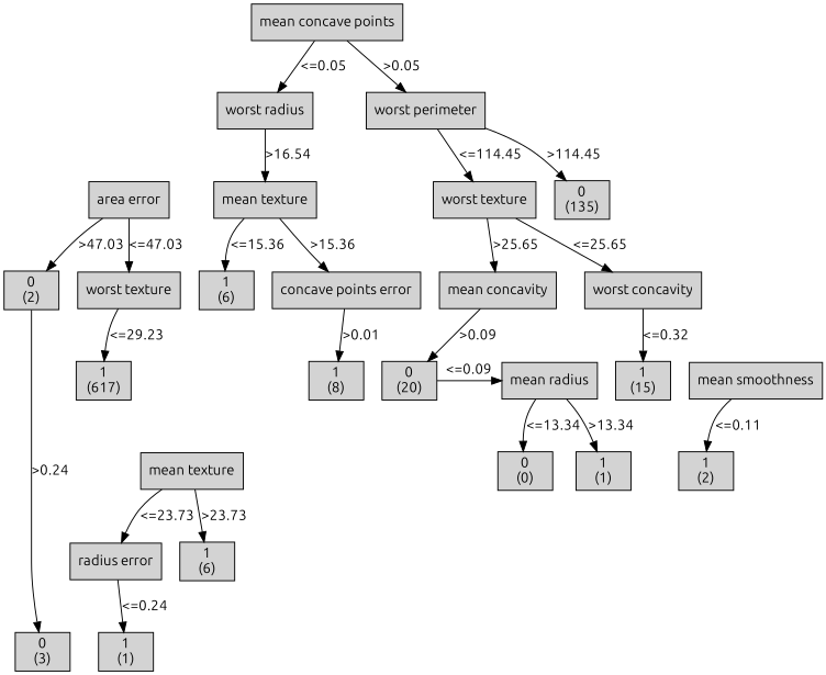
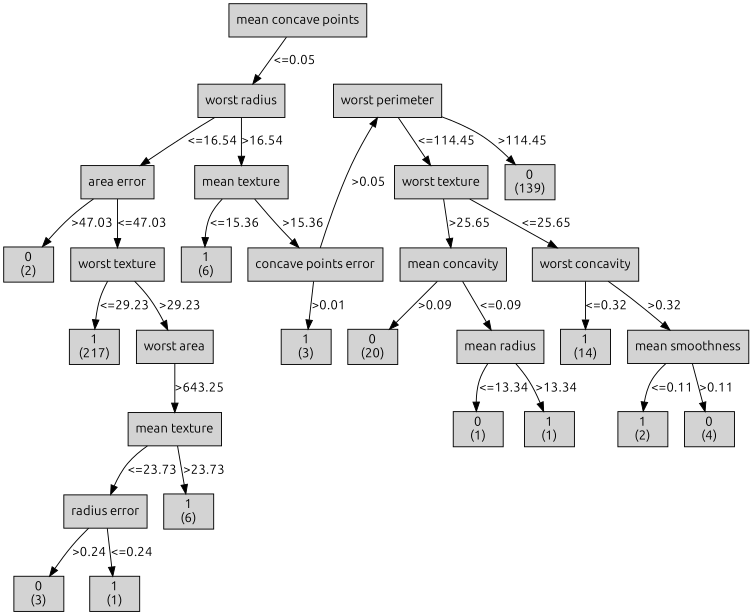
  digraph {
    fontname=Ubuntu
    node [fontname=Ubuntu shape=box style=filled weight=5]
    edge [fontname=Ubuntu]
    n1 [label="mean concave points\n" weight=1]
    n2 [label="worst radius\n" weight=2]
    n3 [label="worst perimeter\n" weight=2]
    n4 [label="area error\n" weight=3]
    n5 [label="mean texture\n" weight=3]
    n6 [label="worst texture\n" weight=3]
-   n7 [label="0\n(135)\n" weight=3]
+   n7 [label="0\n(139)\n" weight=3]
    n8 [label="worst texture\n" weight=4]
    n9 [label="0\n(2)\n" weight=4]
    n10 [label="1\n(6)\n" weight=4]
    n11 [label="concave points error\n" weight=4]
    n12 [label="worst concavity\n" weight=4]
    n13 [label="mean concavity\n" weight=4]
-   n14 [label="1\n(617)\n"]
-   n16 [label="1\n(8)\n"]
-   n17 [label="1\n(15)\n"]
+   n14 [label="1\n(217)\n"]
+   n15 [label="worst area\n"]
+   n16 [label="1\n(3)\n"]
+   n17 [label="1\n(14)\n"]
    n18 [label="mean smoothness\n"]
    n19 [label="mean radius\n"]
    n20 [label="0\n(20)\n"]
    n21 [label="mean texture\n" weight=6]
    n22 [label="1\n(2)\n" weight=6]
-   n24 [label="0\n(0)\n" weight=6]
+   n23 [label="0\n(4)\n" weight=6]
+   n24 [label="0\n(1)\n" weight=6]
    n25 [label="1\n(1)\n" weight=6]
    n26 [label="radius error\n" weight=7]
    n27 [label="1\n(6)\n" weight=7]
    n28 [label="1\n(1)\n" weight=8]
    n29 [label="0\n(3)\n" weight=8]
    subgraph sub_1 {
      rank=same
      n1
    }
    subgraph sub_2 {
      rank=same
      n2
      n3
    }
    subgraph sub_3 {
      rank=same
      n4
      n5
      n6
      n7
    }
    subgraph sub_4 {
      rank=same
      n8
      n9
      n10
      n11
      n12
      n13
    }
    subgraph sub_5 {
      rank=same
      n14
+     n15
      n16
      n17
      n18
      n19
      n20
    }
    subgraph sub_6 {
      rank=same
      n21
      n22
+     n23
      n24
      n25
    }
    subgraph sub_7 {
      rank=same
      n26
      n27
    }
    subgraph sub_8 {
      rank=same
      n28
      n29
    }
    n1 -> n2 [label="<=0.05"]
-   n1 -> n3 [label=">0.05"]
+   n11 -> n3 [label=">0.05"]
+   n2 -> n4 [label="<=16.54"]
    n2 -> n5 [label=">16.54"]
    n3 -> n6 [label="<=114.45"]
    n3 -> n7 [label=">114.45"]
    n4 -> n8 [label="<=47.03"]
    n4 -> n9 [label=">47.03"]
    n5 -> n10 [label="<=15.36"]
    n5 -> n11 [label=">15.36"]
    n6 -> n12 [label="<=25.65"]
    n6 -> n13 [label=">25.65"]
    n8 -> n14 [label="<=29.23"]
+   n8 -> n15 [label=">29.23"]
    n11 -> n16 [label=">0.01"]
    n12 -> n17 [label="<=0.32"]
-   n20 -> n19 [label="<=0.09"]
+   n12 -> n18 [label=">0.32"]
+   n13 -> n19 [label="<=0.09"]
    n13 -> n20 [label=">0.09"]
+   n15 -> n21 [label=">643.25"]
    n18 -> n22 [label="<=0.11"]
+   n18 -> n23 [label=">0.11"]
    n19 -> n24 [label="<=13.34"]
    n19 -> n25 [label=">13.34"]
    n21 -> n26 [label="<=23.73"]
    n21 -> n27 [label=">23.73"]
    n26 -> n28 [label="<=0.24"]
-   n9 -> n29 [label=">0.24"]
+   n26 -> n29 [label=">0.24"]
  }
